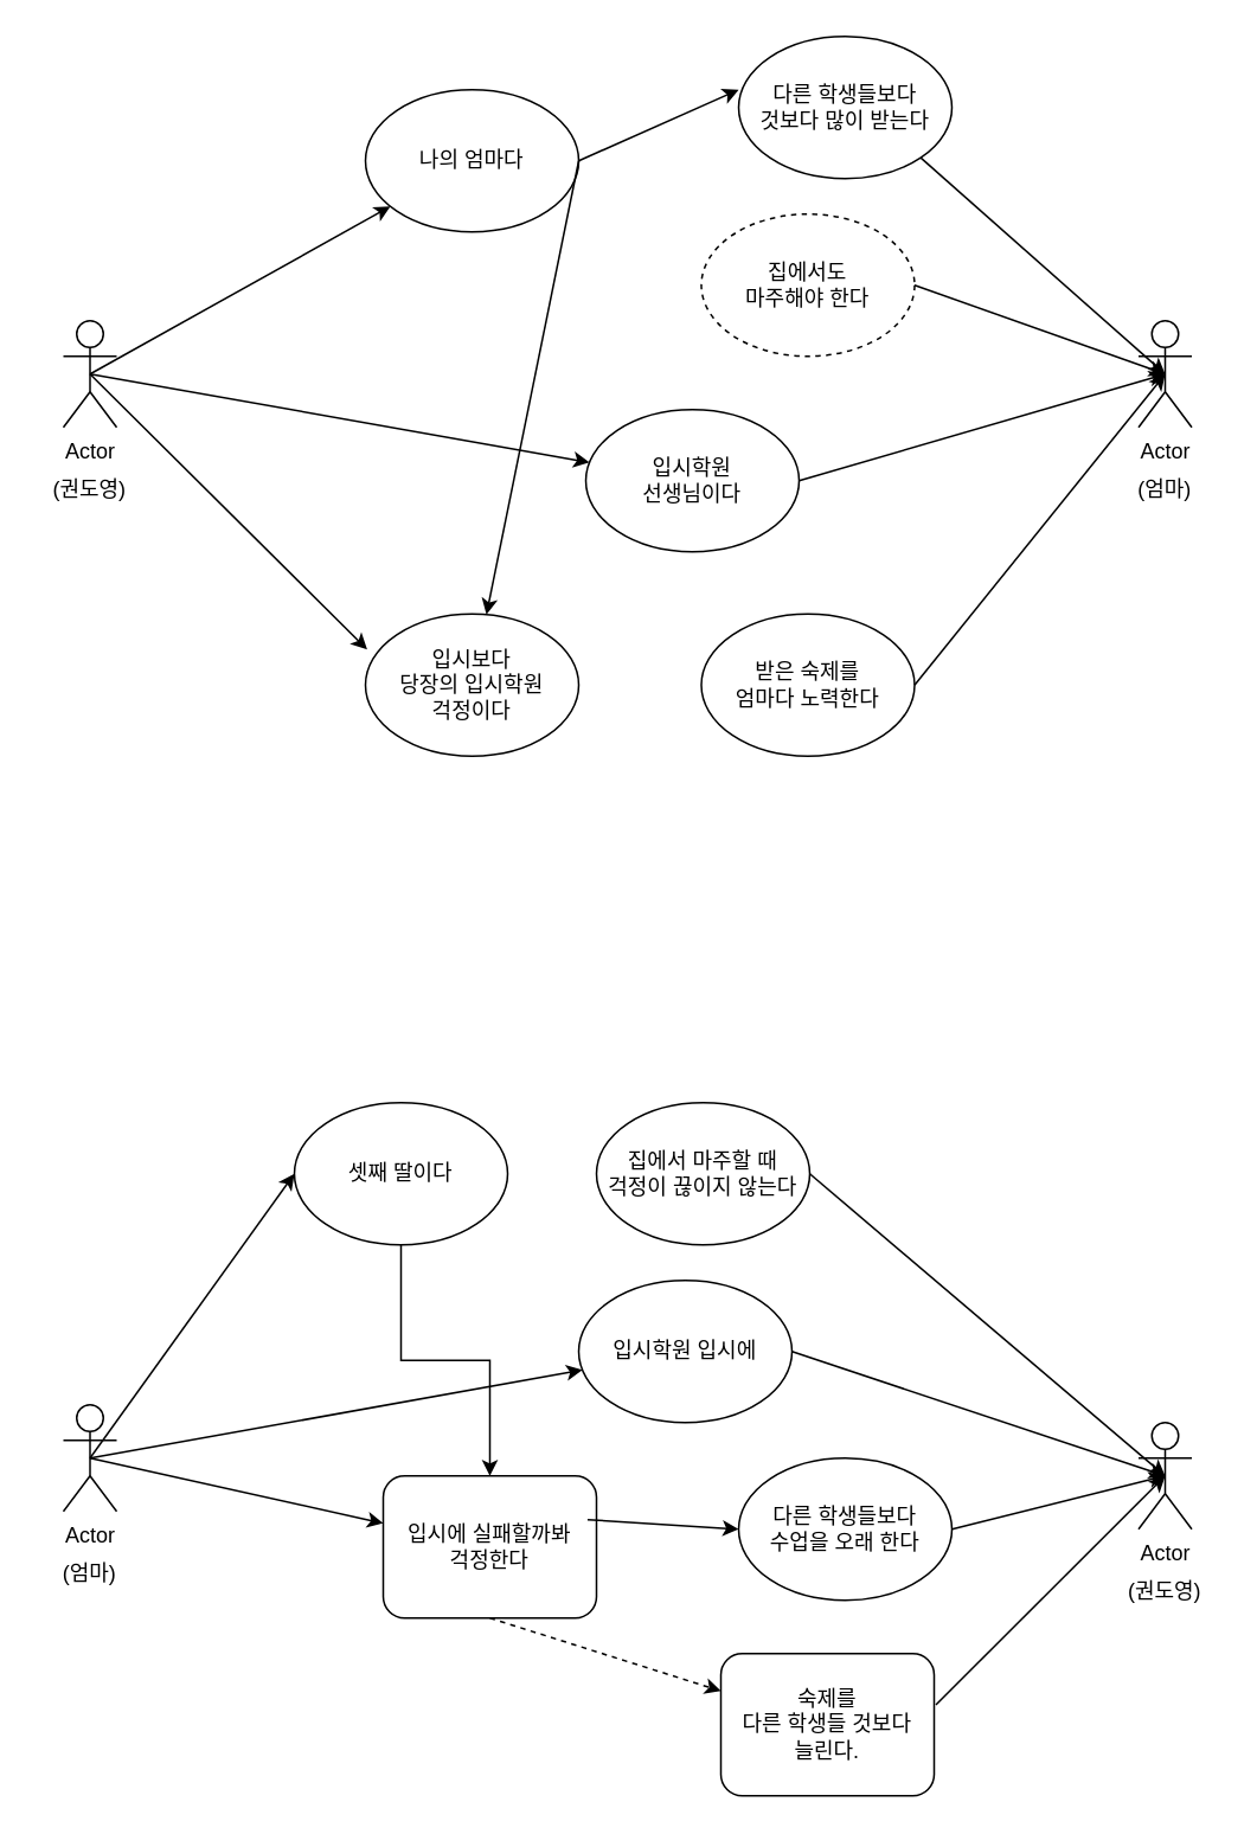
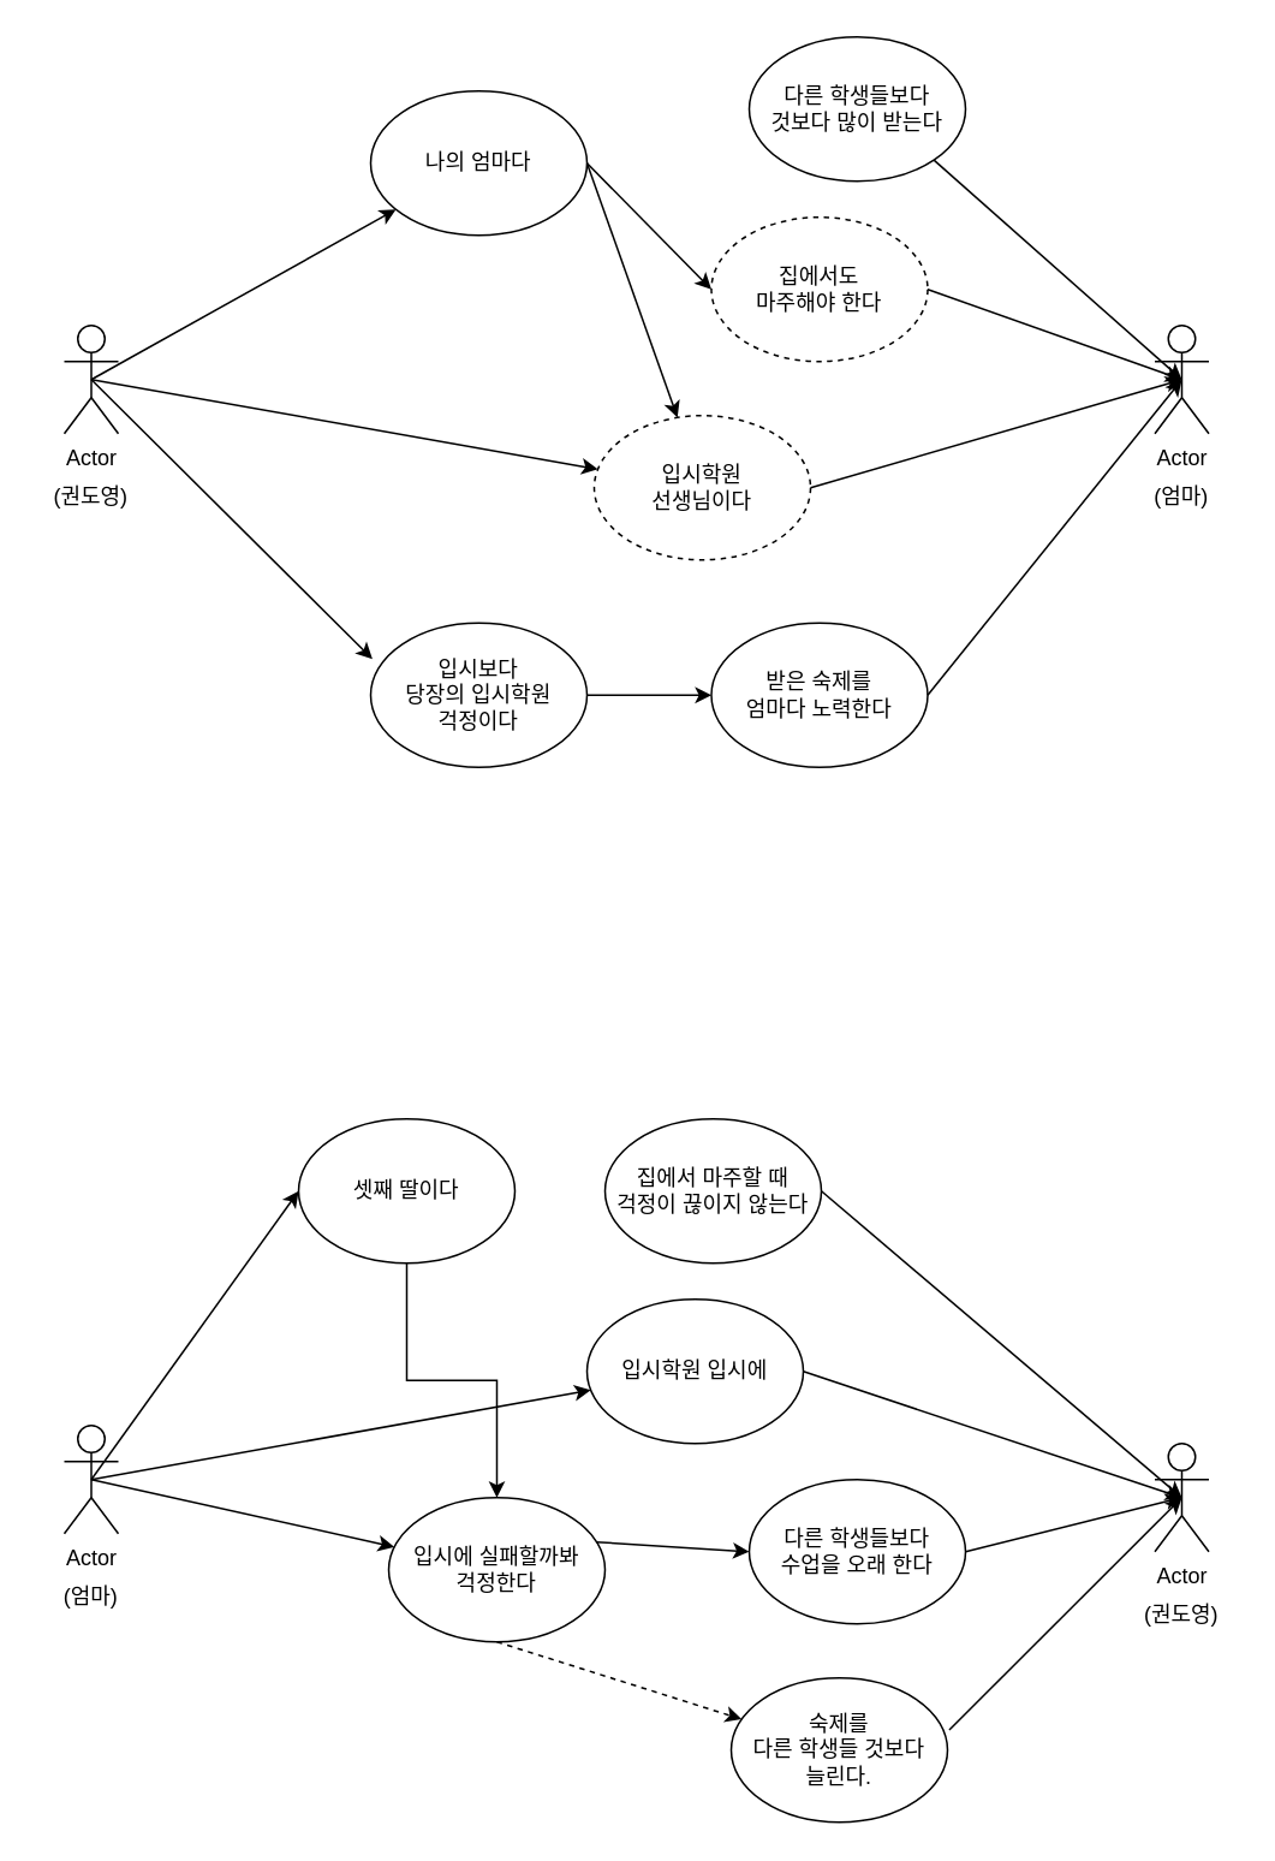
  <mxCell id="0" />
  <mxCell id="1" parent="0" />
  <mxCell id="2" value="Actor" style="shape=umlActor;verticalLabelPosition=bottom;verticalAlign=top;html=1;outlineConnect=0;" parent="1" vertex="1"><mxGeometry x="35" y="180" width="30" height="60" as="geometry" /></mxCell>
  <mxCell id="3" value="Actor" style="shape=umlActor;verticalLabelPosition=bottom;verticalAlign=top;html=1;outlineConnect=0;" parent="1" vertex="1"><mxGeometry x="35" y="790" width="30" height="60" as="geometry" /></mxCell>
  <mxCell id="4" value="(권도영)" style="text;html=1;strokeColor=none;fillColor=none;align=center;verticalAlign=middle;whiteSpace=wrap;rounded=0;" parent="1" vertex="1"><mxGeometry x="20" y="260" width="60" height="30" as="geometry" /></mxCell>
  <mxCell id="5" value="(엄마)" style="text;html=1;strokeColor=none;fillColor=none;align=center;verticalAlign=middle;whiteSpace=wrap;rounded=0;" parent="1" vertex="1"><mxGeometry x="20" y="870" width="60" height="30" as="geometry" /></mxCell>
  <mxCell id="6" value="Actor" style="shape=umlActor;verticalLabelPosition=bottom;verticalAlign=top;html=1;outlineConnect=0;" parent="1" vertex="1"><mxGeometry x="640" y="180" width="30" height="60" as="geometry" /></mxCell>
  <mxCell id="7" value="(엄마)" style="text;html=1;strokeColor=none;fillColor=none;align=center;verticalAlign=middle;whiteSpace=wrap;rounded=0;" parent="1" vertex="1"><mxGeometry x="625" y="260" width="60" height="30" as="geometry" /></mxCell>
  <mxCell id="8" value="Actor" style="shape=umlActor;verticalLabelPosition=bottom;verticalAlign=top;html=1;outlineConnect=0;" parent="1" vertex="1"><mxGeometry x="640" y="800" width="30" height="60" as="geometry" /></mxCell>
  <mxCell id="9" value="(권도영)" style="text;html=1;strokeColor=none;fillColor=none;align=center;verticalAlign=middle;whiteSpace=wrap;rounded=0;" parent="1" vertex="1"><mxGeometry x="625" y="880" width="60" height="30" as="geometry" /></mxCell>
  <mxCell id="10" value="" style="endArrow=classic;html=1;rounded=0;exitX=0.5;exitY=0.5;exitDx=0;exitDy=0;exitPerimeter=0;" parent="1" source="2" target="11" edge="1"><mxGeometry width="50" height="50" relative="1" as="geometry"><mxPoint x="55" y="210" as="sourcePoint" /><mxPoint x="245" y="50" as="targetPoint" /></mxGeometry></mxCell>
  <mxCell id="11" value="나의 엄마다" style="ellipse;whiteSpace=wrap;html=1;" parent="1" vertex="1"><mxGeometry x="205" y="50" width="120" height="80" as="geometry" /></mxCell>
  <mxCell id="12" value="" style="endArrow=classic;html=1;rounded=0;exitX=0.5;exitY=0.5;exitDx=0;exitDy=0;exitPerimeter=0;" parent="1" source="2" target="13" edge="1"><mxGeometry width="50" height="50" relative="1" as="geometry"><mxPoint x="80" y="255.225" as="sourcePoint" /><mxPoint x="315" y="150" as="targetPoint" /></mxGeometry></mxCell>
- <mxCell id="13" value="입시학원&lt;br&gt;선생님이다" style="ellipse;whiteSpace=wrap;html=1;" parent="1" vertex="1"><mxGeometry x="329" y="230" width="120" height="80" as="geometry" /></mxCell>
+ <mxCell id="13" value="입시학원&lt;br&gt;선생님이다" style="ellipse;whiteSpace=wrap;html=1;dashed=1;" parent="1" vertex="1"><mxGeometry x="329" y="230" width="120" height="80" as="geometry" /></mxCell>
  <mxCell id="14" value="" style="endArrow=classic;html=1;rounded=0;exitX=0.5;exitY=0.5;exitDx=0;exitDy=0;exitPerimeter=0;entryX=0.008;entryY=0.25;entryDx=0;entryDy=0;entryPerimeter=0;" parent="1" source="2" target="16" edge="1"><mxGeometry width="50" height="50" relative="1" as="geometry"><mxPoint x="35" y="230" as="sourcePoint" /><mxPoint x="345" y="250" as="targetPoint" /></mxGeometry></mxCell>
  <mxCell id="15" value="받은 숙제를 &lt;br&gt;엄마다 노력한다" style="ellipse;whiteSpace=wrap;html=1;" parent="1" vertex="1"><mxGeometry x="394" y="345" width="120" height="80" as="geometry" /></mxCell>
  <mxCell id="16" value="입시보다 &lt;br&gt;당장의 입시학원 &lt;br&gt;걱정이다" style="ellipse;whiteSpace=wrap;html=1;" parent="1" vertex="1"><mxGeometry x="205" y="345" width="120" height="80" as="geometry" /></mxCell>
  <mxCell id="17" value="" style="endArrow=classic;html=1;rounded=0;exitX=0.5;exitY=0.5;exitDx=0;exitDy=0;exitPerimeter=0;entryX=0;entryY=0.5;entryDx=0;entryDy=0;" parent="1" source="3" target="19" edge="1"><mxGeometry width="50" height="50" relative="1" as="geometry"><mxPoint x="55" y="840" as="sourcePoint" /><mxPoint x="250" y="680" as="targetPoint" /></mxGeometry></mxCell>
  <mxCell id="18" value="" style="edgeStyle=orthogonalEdgeStyle;rounded=0;orthogonalLoop=1;jettySize=auto;html=1;" edge="1" parent="1" source="19" target="23"><mxGeometry relative="1" as="geometry" /></mxCell>
  <mxCell id="19" value="셋째 딸이다" style="ellipse;whiteSpace=wrap;html=1;" parent="1" vertex="1"><mxGeometry x="165" y="620" width="120" height="80" as="geometry" /></mxCell>
  <mxCell id="20" value="" style="endArrow=classic;html=1;rounded=0;exitX=0.5;exitY=0.5;exitDx=0;exitDy=0;exitPerimeter=0;" parent="1" source="3" target="21" edge="1"><mxGeometry width="50" height="50" relative="1" as="geometry"><mxPoint x="50" y="810" as="sourcePoint" /><mxPoint x="345" y="850" as="targetPoint" /></mxGeometry></mxCell>
  <mxCell id="21" value="입시학원 입시에" style="ellipse;whiteSpace=wrap;html=1;" parent="1" vertex="1"><mxGeometry x="325" y="720" width="120" height="80" as="geometry" /></mxCell>
  <mxCell id="22" value="" style="endArrow=classic;html=1;rounded=0;exitX=0.5;exitY=0.5;exitDx=0;exitDy=0;exitPerimeter=0;" parent="1" source="3" target="23" edge="1"><mxGeometry width="50" height="50" relative="1" as="geometry"><mxPoint x="80" y="880" as="sourcePoint" /><mxPoint x="375" y="910" as="targetPoint" /></mxGeometry></mxCell>
- <mxCell id="23" value="입시에 실패할까봐 &lt;br&gt;걱정한다" style="whiteSpace=wrap;html=1;rounded=1;" parent="1" vertex="1"><mxGeometry x="215" y="830" width="120" height="80" as="geometry" /></mxCell>
+ <mxCell id="23" value="입시에 실패할까봐 &lt;br&gt;걱정한다" style="ellipse;whiteSpace=wrap;html=1;" parent="1" vertex="1"><mxGeometry x="215" y="830" width="120" height="80" as="geometry" /></mxCell>
  <mxCell id="24" value="" style="endArrow=classic;html=1;rounded=0;exitX=0.5;exitY=1;exitDx=0;exitDy=0;dashed=1;" parent="1" source="23" target="25" edge="1"><mxGeometry width="50" height="50" relative="1" as="geometry"><mxPoint x="65" y="912" as="sourcePoint" /><mxPoint x="375" y="1000" as="targetPoint" /></mxGeometry></mxCell>
- <mxCell id="25" value="숙제를&lt;br&gt;다른 학생들 것보다&lt;br&gt;늘린다." style="whiteSpace=wrap;html=1;rounded=1;" parent="1" vertex="1"><mxGeometry x="405" y="930" width="120" height="80" as="geometry" /></mxCell>
+ <mxCell id="25" value="숙제를&lt;br&gt;다른 학생들 것보다&lt;br&gt;늘린다." style="ellipse;whiteSpace=wrap;html=1;" parent="1" vertex="1"><mxGeometry x="405" y="930" width="120" height="80" as="geometry" /></mxCell>
  <mxCell id="26" value="" style="endArrow=classic;html=1;rounded=0;exitX=1.008;exitY=0.36;exitDx=0;exitDy=0;entryX=0.5;entryY=0.5;entryDx=0;entryDy=0;entryPerimeter=0;exitPerimeter=0;" parent="1" source="25" target="8" edge="1"><mxGeometry width="50" height="50" relative="1" as="geometry"><mxPoint x="549" y="944" as="sourcePoint" /><mxPoint x="600" y="976" as="targetPoint" /></mxGeometry></mxCell>
  <mxCell id="27" value="" style="endArrow=classic;html=1;rounded=0;exitX=0.958;exitY=0.308;exitDx=0;exitDy=0;exitPerimeter=0;entryX=0;entryY=0.5;entryDx=0;entryDy=0;" parent="1" source="23" target="28" edge="1"><mxGeometry width="50" height="50" relative="1" as="geometry"><mxPoint x="560" y="959" as="sourcePoint" /><mxPoint x="455" y="840" as="targetPoint" /></mxGeometry></mxCell>
  <mxCell id="28" value="다른 학생들보다&lt;br&gt;수업을 오래 한다" style="ellipse;whiteSpace=wrap;html=1;" parent="1" vertex="1"><mxGeometry x="415" y="820" width="120" height="80" as="geometry" /></mxCell>
  <mxCell id="29" value="" style="endArrow=classic;html=1;rounded=0;exitX=1;exitY=0.5;exitDx=0;exitDy=0;" parent="1" source="28" edge="1"><mxGeometry width="50" height="50" relative="1" as="geometry"><mxPoint x="560" y="959" as="sourcePoint" /><mxPoint x="655" y="830" as="targetPoint" /></mxGeometry></mxCell>
  <mxCell id="30" value="" style="endArrow=classic;html=1;rounded=0;exitX=1;exitY=0.5;exitDx=0;exitDy=0;" parent="1" source="21" edge="1"><mxGeometry width="50" height="50" relative="1" as="geometry"><mxPoint x="559" y="860" as="sourcePoint" /><mxPoint x="655" y="830" as="targetPoint" /></mxGeometry></mxCell>
  <mxCell id="31" value="" style="endArrow=classic;html=1;rounded=0;entryX=0.5;entryY=0.5;entryDx=0;entryDy=0;entryPerimeter=0;exitX=1;exitY=0.5;exitDx=0;exitDy=0;" parent="1" source="41" target="8" edge="1"><mxGeometry width="50" height="50" relative="1" as="geometry"><mxPoint x="525" y="660" as="sourcePoint" /><mxPoint x="665" y="840" as="targetPoint" /></mxGeometry></mxCell>
- <mxCell id="32" value="" style="endArrow=classic;html=1;rounded=0;exitX=1;exitY=0.5;exitDx=0;exitDy=0;entryX=0;entryY=0.375;entryDx=0;entryDy=0;entryPerimeter=0;" parent="1" source="11" target="36" edge="1"><mxGeometry width="50" height="50" relative="1" as="geometry"><mxPoint x="525" y="112" as="sourcePoint" /><mxPoint x="455" y="150" as="targetPoint" /></mxGeometry></mxCell>
+ <mxCell id="32" value="" style="endArrow=classic;html=1;rounded=0;exitX=1;exitY=0.5;exitDx=0;exitDy=0;" parent="1" source="11" target="13" edge="1"><mxGeometry width="50" height="50" relative="1" as="geometry"><mxPoint x="525" y="112" as="sourcePoint" /><mxPoint x="455" y="150" as="targetPoint" /></mxGeometry></mxCell>
  <mxCell id="33" value="" style="endArrow=classic;html=1;rounded=0;exitX=1;exitY=0.5;exitDx=0;exitDy=0;entryX=0.5;entryY=0.5;entryDx=0;entryDy=0;entryPerimeter=0;" parent="1" source="13" target="6" edge="1"><mxGeometry width="50" height="50" relative="1" as="geometry"><mxPoint x="379" y="50" as="sourcePoint" /><mxPoint x="455" y="150" as="targetPoint" /></mxGeometry></mxCell>
  <mxCell id="34" value="" style="endArrow=classic;html=1;rounded=0;exitX=1;exitY=0.5;exitDx=0;exitDy=0;entryX=0.5;entryY=0.5;entryDx=0;entryDy=0;entryPerimeter=0;" parent="1" source="15" target="6" edge="1"><mxGeometry width="50" height="50" relative="1" as="geometry"><mxPoint x="475" y="140" as="sourcePoint" /><mxPoint x="665" y="220" as="targetPoint" /></mxGeometry></mxCell>
+ <mxCell id="35" value="" style="endArrow=classic;html=1;rounded=0;exitX=1;exitY=0.5;exitDx=0;exitDy=0;entryX=0;entryY=0.5;entryDx=0;entryDy=0;" parent="1" source="16" target="15" edge="1"><mxGeometry width="50" height="50" relative="1" as="geometry"><mxPoint x="522.96" y="431.04" as="sourcePoint" /><mxPoint x="685" y="330" as="targetPoint" /></mxGeometry></mxCell>
  <mxCell id="36" value="다른 학생들보다&lt;br&gt;것보다 많이 받는다" style="ellipse;whiteSpace=wrap;html=1;" vertex="1" parent="1"><mxGeometry x="415" y="20" width="120" height="80" as="geometry" /></mxCell>
  <mxCell id="37" value="" style="endArrow=classic;html=1;rounded=0;exitX=1;exitY=1;exitDx=0;exitDy=0;entryX=0.5;entryY=0.5;entryDx=0;entryDy=0;entryPerimeter=0;" edge="1" parent="1" source="36" target="6"><mxGeometry width="50" height="50" relative="1" as="geometry"><mxPoint x="355" y="170" as="sourcePoint" /><mxPoint x="665" y="220" as="targetPoint" /></mxGeometry></mxCell>
- <mxCell id="38" value="" style="endArrow=classic;html=1;rounded=0;exitX=1;exitY=0.5;exitDx=0;exitDy=0;" edge="1" parent="1" source="11" target="16"><mxGeometry width="50" height="50" relative="1" as="geometry"><mxPoint x="379" y="50" as="sourcePoint" /><mxPoint x="415" y="130" as="targetPoint" /></mxGeometry></mxCell>
+ <mxCell id="38" value="" style="endArrow=classic;html=1;rounded=0;exitX=1;exitY=0.5;exitDx=0;exitDy=0;entryX=0;entryY=0.5;entryDx=0;entryDy=0;" edge="1" parent="1" source="11" target="39"><mxGeometry width="50" height="50" relative="1" as="geometry"><mxPoint x="379" y="50" as="sourcePoint" /><mxPoint x="415" y="130" as="targetPoint" /></mxGeometry></mxCell>
  <mxCell id="39" value="집에서도 &lt;br&gt;마주해야 한다" style="ellipse;whiteSpace=wrap;html=1;dashed=1;" vertex="1" parent="1"><mxGeometry x="394" y="120" width="120" height="80" as="geometry" /></mxCell>
  <mxCell id="40" value="" style="endArrow=classic;html=1;rounded=0;exitX=1;exitY=0.5;exitDx=0;exitDy=0;entryX=0.5;entryY=0.5;entryDx=0;entryDy=0;entryPerimeter=0;" edge="1" parent="1" source="39" target="6"><mxGeometry width="50" height="50" relative="1" as="geometry"><mxPoint x="557" y="88" as="sourcePoint" /><mxPoint x="640" y="205" as="targetPoint" /></mxGeometry></mxCell>
  <mxCell id="41" value="집에서 마주할 때&lt;br&gt;걱정이 끊이지 않는다" style="ellipse;whiteSpace=wrap;html=1;" vertex="1" parent="1"><mxGeometry x="335" y="620" width="120" height="80" as="geometry" /></mxCell>
